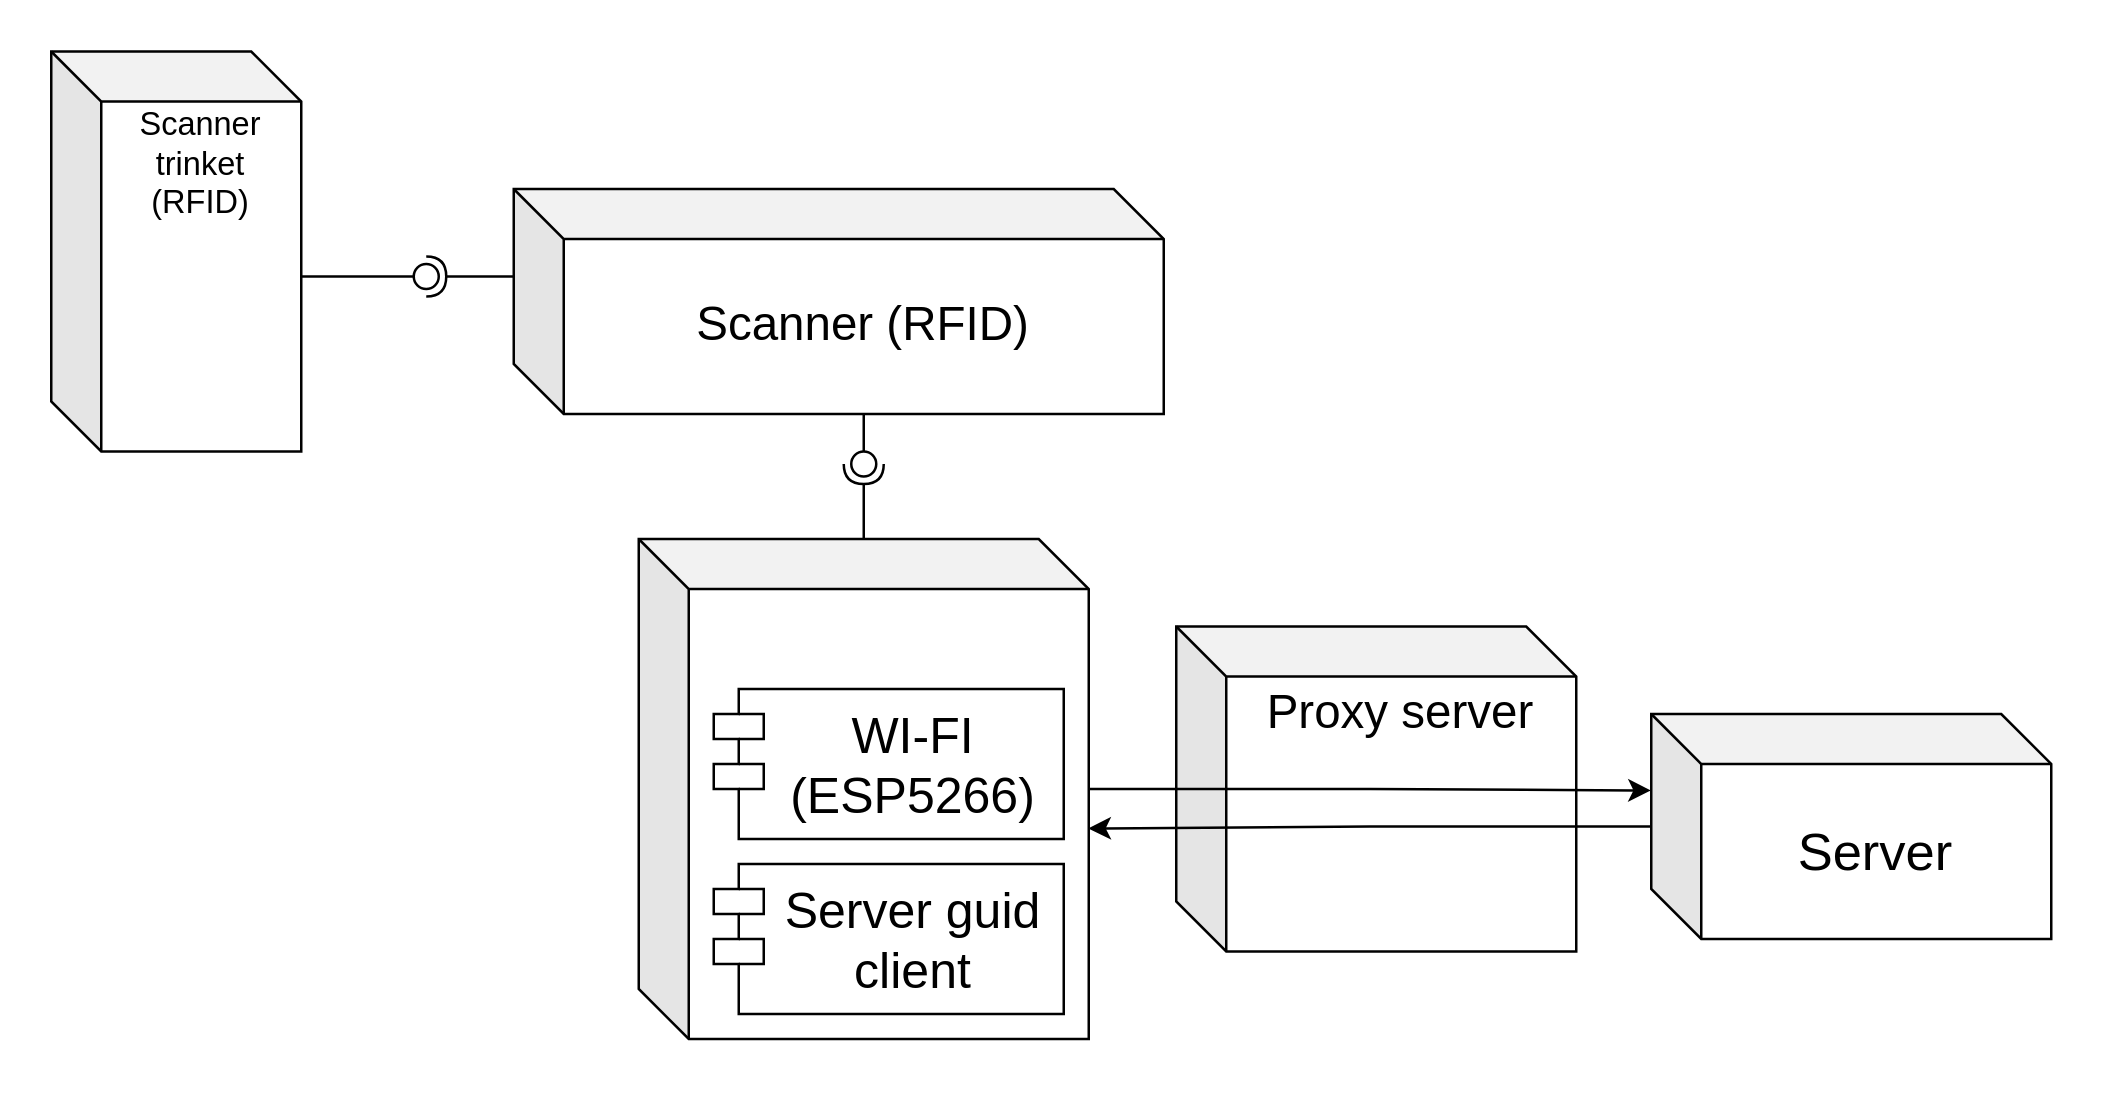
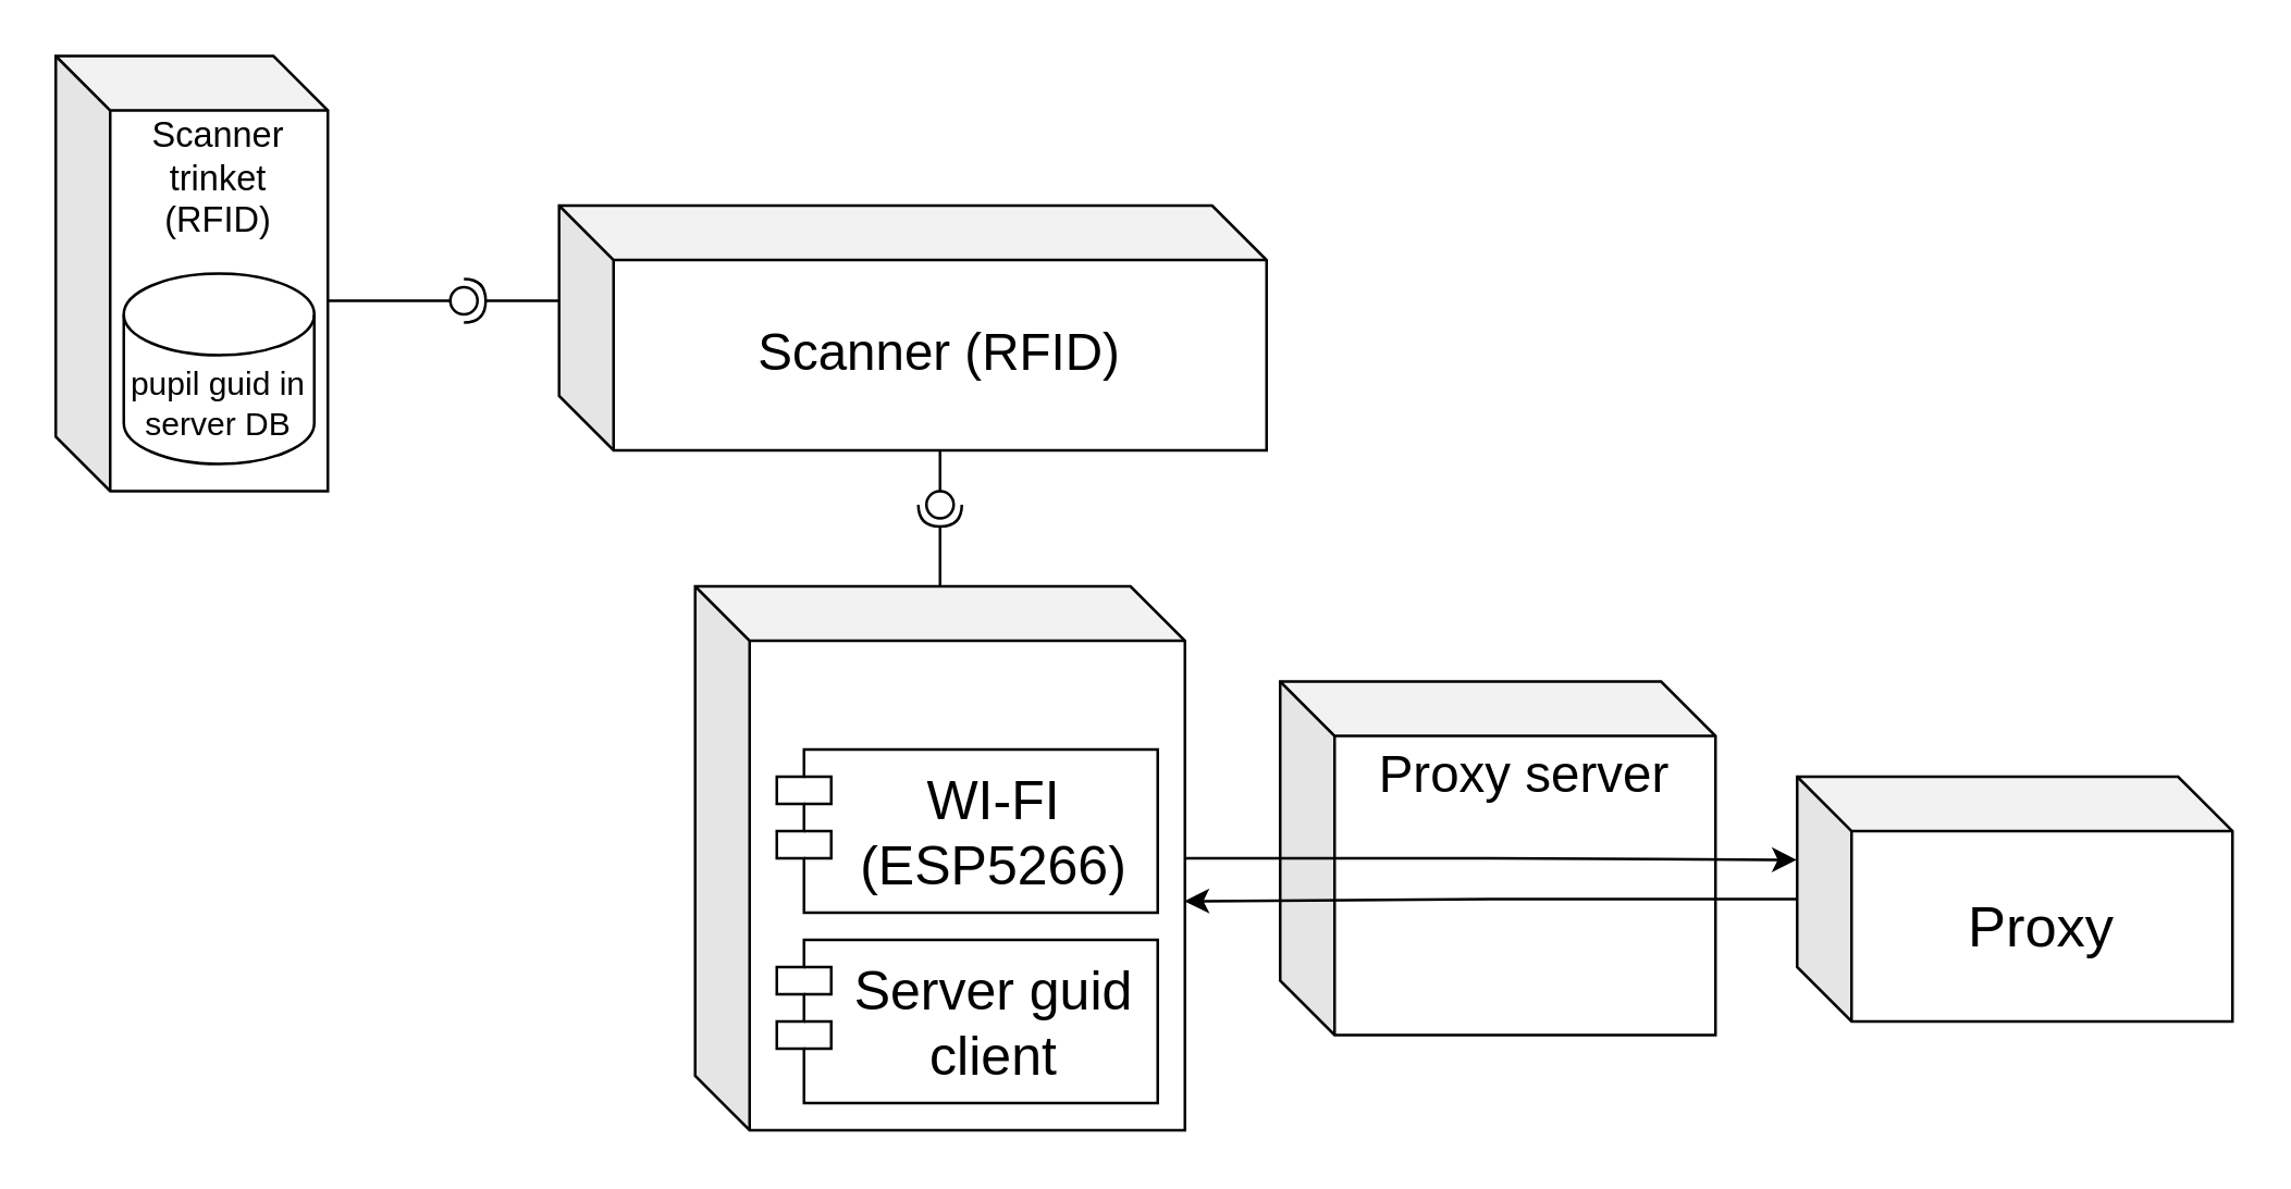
  <mxCell id="0" />
  <mxCell id="1" parent="0" />
  <mxCell id="2" value="" style="shape=cube;whiteSpace=wrap;html=1;boundedLbl=1;backgroundOutline=1;darkOpacity=0.05;darkOpacity2=0.1;" vertex="1" parent="1"><mxGeometry x="470" y="250" width="160" height="130" as="geometry" /></mxCell>
  <mxCell id="3" value="Proxy server" style="text;html=1;strokeColor=none;fillColor=none;align=center;verticalAlign=middle;whiteSpace=wrap;rounded=0;fontSize=19;" vertex="1" parent="1"><mxGeometry x="490" y="270" width="140" height="30" as="geometry" /></mxCell>
  <mxCell id="4" style="edgeStyle=orthogonalEdgeStyle;rounded=0;orthogonalLoop=1;jettySize=auto;html=1;entryX=0.999;entryY=0.579;entryDx=0;entryDy=0;entryPerimeter=0;" edge="1" parent="1" source="5" target="7"><mxGeometry relative="1" as="geometry" /></mxCell>
- <mxCell id="5" value="&lt;font style=&quot;font-size: 21px;&quot;&gt;Server&lt;/font&gt;" style="shape=cube;whiteSpace=wrap;html=1;boundedLbl=1;backgroundOutline=1;darkOpacity=0.05;darkOpacity2=0.1;" vertex="1" parent="1"><mxGeometry x="660" y="285" width="160" height="90" as="geometry" /></mxCell>
+ <mxCell id="5" value="&lt;font style=&quot;font-size: 21px;&quot;&gt;Proxy&lt;/font&gt;" style="shape=cube;whiteSpace=wrap;html=1;boundedLbl=1;backgroundOutline=1;darkOpacity=0.05;darkOpacity2=0.1;" vertex="1" parent="1"><mxGeometry x="660" y="285" width="160" height="90" as="geometry" /></mxCell>
  <mxCell id="6" style="edgeStyle=orthogonalEdgeStyle;rounded=0;orthogonalLoop=1;jettySize=auto;html=1;entryX=-0.001;entryY=0.34;entryDx=0;entryDy=0;entryPerimeter=0;" edge="1" parent="1" source="7" target="5"><mxGeometry relative="1" as="geometry" /></mxCell>
  <mxCell id="7" value="" style="shape=cube;whiteSpace=wrap;html=1;boundedLbl=1;backgroundOutline=1;darkOpacity=0.05;darkOpacity2=0.1;" vertex="1" parent="1"><mxGeometry x="255" y="215" width="180" height="200" as="geometry" /></mxCell>
  <mxCell id="8" value="WI-FI (ESP5266)" style="shape=module;align=left;spacingLeft=20;align=center;verticalAlign=top;whiteSpace=wrap;html=1;fontSize=20;" vertex="1" parent="1"><mxGeometry x="285" y="275" width="140" height="60" as="geometry" /></mxCell>
  <mxCell id="9" value="Scanner (RFID)" style="shape=cube;whiteSpace=wrap;html=1;boundedLbl=1;backgroundOutline=1;darkOpacity=0.05;darkOpacity2=0.1;fontSize=19;" vertex="1" parent="1"><mxGeometry x="205" y="75" width="260" height="90" as="geometry" /></mxCell>
  <mxCell id="10" value="" style="rounded=0;orthogonalLoop=1;jettySize=auto;html=1;endArrow=halfCircle;endFill=0;endSize=6;strokeWidth=1;sketch=0;" edge="1" parent="1"><mxGeometry relative="1" as="geometry"><mxPoint x="345" y="215" as="sourcePoint" /><mxPoint x="345" y="185" as="targetPoint" /></mxGeometry></mxCell>
  <mxCell id="11" value="" style="rounded=0;orthogonalLoop=1;jettySize=auto;html=1;endArrow=none;endFill=0;sketch=0;sourcePerimeterSpacing=0;targetPerimeterSpacing=0;exitX=0;exitY=0;exitDx=140;exitDy=90;exitPerimeter=0;" edge="1" parent="1" source="9" target="12"><mxGeometry relative="1" as="geometry"><mxPoint x="350" y="165" as="sourcePoint" /><mxPoint x="350" y="185" as="targetPoint" /></mxGeometry></mxCell>
  <mxCell id="12" value="" style="ellipse;whiteSpace=wrap;html=1;align=center;aspect=fixed;resizable=0;points=[];outlineConnect=0;sketch=0;" vertex="1" parent="1"><mxGeometry x="340" y="180" width="10" height="10" as="geometry" /></mxCell>
  <mxCell id="13" value="" style="shape=cube;whiteSpace=wrap;html=1;boundedLbl=1;backgroundOutline=1;darkOpacity=0.05;darkOpacity2=0.1;fontSize=19;" vertex="1" parent="1"><mxGeometry x="20" y="20" width="100" height="160" as="geometry" /></mxCell>
  <mxCell id="14" value="Scanner trinket&lt;br style=&quot;border-color: var(--border-color); font-size: 13px;&quot;&gt;&lt;span style=&quot;font-size: 13px;&quot;&gt;(RFID)&lt;/span&gt;" style="text;html=1;strokeColor=none;fillColor=none;align=center;verticalAlign=middle;whiteSpace=wrap;rounded=0;fontSize=13;" vertex="1" parent="1"><mxGeometry x="40" y="40" width="80" height="50" as="geometry" /></mxCell>
+ <mxCell id="15" value="pupil guid in server DB" style="shape=cylinder3;whiteSpace=wrap;html=1;boundedLbl=1;backgroundOutline=1;size=15;" vertex="1" parent="1"><mxGeometry x="45" y="100" width="70" height="70" as="geometry" /></mxCell>
  <mxCell id="16" value="" style="rounded=0;orthogonalLoop=1;jettySize=auto;html=1;endArrow=none;endFill=0;sketch=0;sourcePerimeterSpacing=0;targetPerimeterSpacing=0;exitX=0;exitY=0;exitDx=100;exitDy=90;exitPerimeter=0;" edge="1" target="18" parent="1" source="13"><mxGeometry relative="1" as="geometry"><mxPoint x="150" y="120" as="sourcePoint" /></mxGeometry></mxCell>
  <mxCell id="17" value="" style="rounded=0;orthogonalLoop=1;jettySize=auto;html=1;endArrow=halfCircle;endFill=0;entryX=0.5;entryY=0.5;endSize=6;strokeWidth=1;sketch=0;exitX=0;exitY=0;exitDx=0;exitDy=35;exitPerimeter=0;" edge="1" target="18" parent="1" source="9"><mxGeometry relative="1" as="geometry"><mxPoint x="190" y="120" as="sourcePoint" /></mxGeometry></mxCell>
  <mxCell id="18" value="" style="ellipse;whiteSpace=wrap;html=1;align=center;aspect=fixed;resizable=0;points=[];outlineConnect=0;sketch=0;" vertex="1" parent="1"><mxGeometry x="165" y="105" width="10" height="10" as="geometry" /></mxCell>
  <mxCell id="19" value="Server guid client" style="shape=module;align=left;spacingLeft=20;align=center;verticalAlign=top;whiteSpace=wrap;html=1;fontSize=20;" vertex="1" parent="1"><mxGeometry x="285" y="345" width="140" height="60" as="geometry" /></mxCell>
